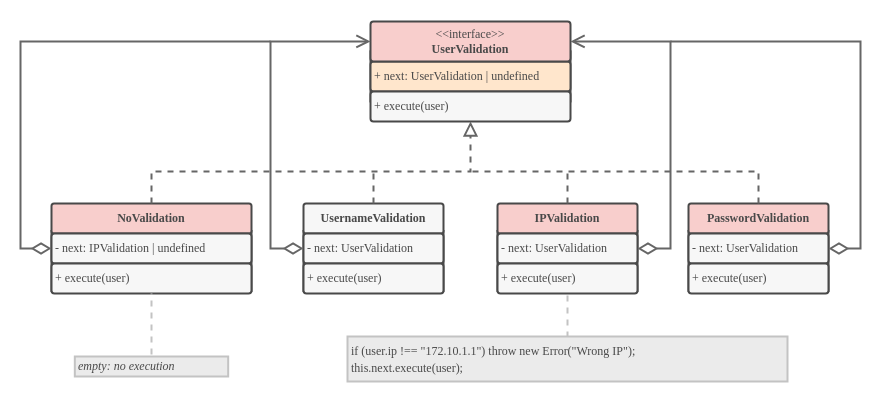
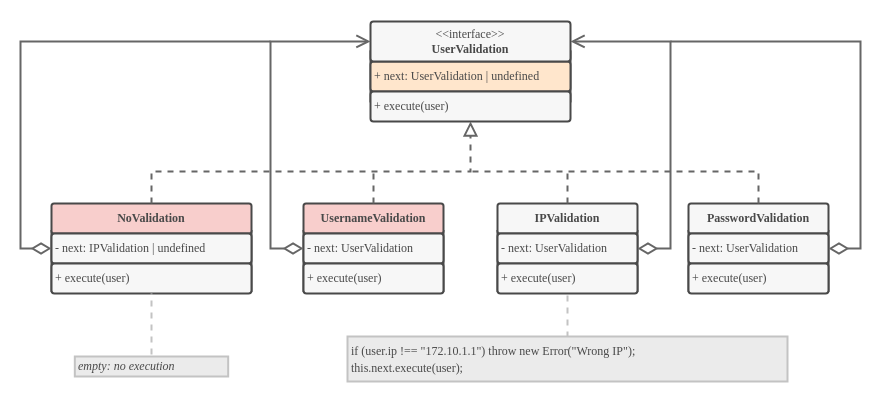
  <mxCell id="0" />
  <mxCell id="1" parent="0" />
  <mxCell id="2" value="" style="group" vertex="1" connectable="0" parent="1"><mxGeometry x="370" y="20.93" width="200" height="99.97" as="geometry" /></mxCell>
  <mxCell id="3" value="" style="whiteSpace=wrap;html=1;strokeColor=#494949;fillColor=#494949;container=0;strokeWidth=2;" vertex="1" parent="2"><mxGeometry y="29.93" width="200" height="50.07" as="geometry" /></mxCell>
  <mxCell id="4" value="&lt;font face=&quot;Nunito&quot; color=&quot;#494949&quot;&gt;+ next: UserValidation |&amp;nbsp;undefined&lt;/font&gt;" style="rounded=1;whiteSpace=wrap;html=1;arcSize=6;fillColor=#ffe6cc;strokeColor=#494949;align=left;spacingLeft=2;container=0;strokeWidth=2;absoluteArcSize=1;" vertex="1" parent="2"><mxGeometry y="39.97" width="200" height="30" as="geometry" /></mxCell>
- <mxCell id="5" value="&lt;font face=&quot;Nunito&quot; color=&quot;#494949&quot;&gt;&amp;lt;&amp;lt;interface&amp;gt;&amp;gt;&lt;br&gt;&lt;b&gt;UserValidation&lt;/b&gt;&lt;br&gt;&lt;/font&gt;" style="rounded=1;whiteSpace=wrap;html=1;arcSize=6;fillColor=#f8cecc;strokeColor=#494949;container=1;strokeWidth=2;absoluteArcSize=1;collapsible=0;" vertex="1" parent="2"><mxGeometry width="200" height="40" as="geometry" /></mxCell>
+ <mxCell id="5" value="&lt;font face=&quot;Nunito&quot; color=&quot;#494949&quot;&gt;&amp;lt;&amp;lt;interface&amp;gt;&amp;gt;&lt;br&gt;&lt;b&gt;UserValidation&lt;/b&gt;&lt;br&gt;&lt;/font&gt;" style="rounded=1;whiteSpace=wrap;html=1;arcSize=6;fillColor=#F7F7F7;strokeColor=#494949;container=1;strokeWidth=2;absoluteArcSize=1;collapsible=0;" vertex="1" parent="2"><mxGeometry width="200" height="40" as="geometry" /></mxCell>
  <mxCell id="6" value="&lt;font face=&quot;Nunito&quot;&gt;+ execute(user)&amp;nbsp;&lt;/font&gt;" style="rounded=1;whiteSpace=wrap;html=1;arcSize=6;fillColor=#F7F7F7;strokeColor=#494949;align=left;perimeterSpacing=0;spacingLeft=2;fontColor=#494949;strokeWidth=2;container=0;absoluteArcSize=1;" vertex="1" parent="2"><mxGeometry y="69.97" width="200" height="30" as="geometry" /></mxCell>
  <mxCell id="7" value="" style="group" vertex="1" connectable="0" parent="1"><mxGeometry x="51" y="203" width="200" height="90" as="geometry" /></mxCell>
  <mxCell id="8" value="" style="whiteSpace=wrap;html=1;fillColor=#494949;strokeColor=#494949;container=0;strokeWidth=2;" vertex="1" parent="7"><mxGeometry y="27.5" width="200" height="60" as="geometry" /></mxCell>
  <mxCell id="9" value="&lt;font face=&quot;Nunito&quot; color=&quot;#494949&quot;&gt;&lt;b&gt;NoValidation&lt;/b&gt;&lt;/font&gt;" style="rounded=1;whiteSpace=wrap;html=1;arcSize=5;fillColor=#f8cecc;strokeColor=#494949;strokeWidth=2;container=0;absoluteArcSize=1;" vertex="1" parent="7"><mxGeometry width="200" height="30" as="geometry" /></mxCell>
  <mxCell id="10" value="&lt;font face=&quot;Nunito&quot;&gt;- next: IPValidation | undefined&lt;/font&gt;" style="rounded=1;whiteSpace=wrap;html=1;arcSize=6;fillColor=#F7F7F7;strokeColor=#494949;align=left;perimeterSpacing=0;spacingLeft=2;fontColor=#494949;strokeWidth=2;container=0;absoluteArcSize=1;" vertex="1" parent="7"><mxGeometry y="30" width="200" height="30" as="geometry" /></mxCell>
  <mxCell id="11" value="&lt;font face=&quot;Nunito&quot; color=&quot;#494949&quot;&gt;+ execute(user)&lt;/font&gt;" style="rounded=1;whiteSpace=wrap;html=1;arcSize=6;fillColor=#F7F7F7;strokeColor=#494949;align=left;spacingLeft=2;container=0;strokeWidth=2;absoluteArcSize=1;" vertex="1" parent="7"><mxGeometry y="60" width="200" height="30" as="geometry" /></mxCell>
  <mxCell id="12" value="" style="group" vertex="1" connectable="0" parent="1"><mxGeometry x="303" y="203" width="140" height="90" as="geometry" /></mxCell>
  <mxCell id="13" value="" style="whiteSpace=wrap;html=1;fillColor=#494949;strokeColor=#494949;container=0;strokeWidth=2;" vertex="1" parent="12"><mxGeometry y="27.5" width="140" height="60" as="geometry" /></mxCell>
- <mxCell id="14" value="&lt;font face=&quot;Nunito&quot; color=&quot;#494949&quot;&gt;&lt;b&gt;UsernameValidation&lt;/b&gt;&lt;/font&gt;" style="rounded=1;whiteSpace=wrap;html=1;arcSize=5;fillColor=#F7F7F7;strokeColor=#494949;strokeWidth=2;container=0;absoluteArcSize=1;" vertex="1" parent="12"><mxGeometry width="140" height="30" as="geometry" /></mxCell>
+ <mxCell id="14" value="&lt;font face=&quot;Nunito&quot; color=&quot;#494949&quot;&gt;&lt;b&gt;UsernameValidation&lt;/b&gt;&lt;/font&gt;" style="rounded=1;whiteSpace=wrap;html=1;arcSize=5;fillColor=#f8cecc;strokeColor=#494949;strokeWidth=2;container=0;absoluteArcSize=1;" vertex="1" parent="12"><mxGeometry width="140" height="30" as="geometry" /></mxCell>
  <mxCell id="15" value="&lt;font face=&quot;Nunito&quot;&gt;- next: UserValidation&lt;/font&gt;" style="rounded=1;whiteSpace=wrap;html=1;arcSize=6;fillColor=#F7F7F7;strokeColor=#494949;align=left;perimeterSpacing=0;spacingLeft=2;fontColor=#494949;strokeWidth=2;container=0;absoluteArcSize=1;" vertex="1" parent="12"><mxGeometry y="30" width="140" height="30" as="geometry" /></mxCell>
  <mxCell id="16" value="&lt;font face=&quot;Nunito&quot; color=&quot;#494949&quot;&gt;+ execute(user)&lt;/font&gt;" style="rounded=1;whiteSpace=wrap;html=1;arcSize=6;fillColor=#F7F7F7;strokeColor=#494949;align=left;spacingLeft=2;container=0;strokeWidth=2;absoluteArcSize=1;" vertex="1" parent="12"><mxGeometry y="60" width="140" height="30" as="geometry" /></mxCell>
  <mxCell id="17" value="" style="group" vertex="1" connectable="0" parent="1"><mxGeometry x="688" y="203" width="140" height="90" as="geometry" /></mxCell>
  <mxCell id="18" value="" style="whiteSpace=wrap;html=1;fillColor=#494949;strokeColor=#494949;container=0;strokeWidth=2;" vertex="1" parent="17"><mxGeometry y="27.5" width="140" height="60" as="geometry" /></mxCell>
- <mxCell id="19" value="&lt;font face=&quot;Nunito&quot; color=&quot;#494949&quot;&gt;&lt;b&gt;PasswordValidation&lt;/b&gt;&lt;/font&gt;" style="rounded=1;whiteSpace=wrap;html=1;arcSize=5;fillColor=#f8cecc;strokeColor=#494949;strokeWidth=2;container=0;absoluteArcSize=1;" vertex="1" parent="17"><mxGeometry width="140" height="30" as="geometry" /></mxCell>
+ <mxCell id="19" value="&lt;font face=&quot;Nunito&quot; color=&quot;#494949&quot;&gt;&lt;b&gt;PasswordValidation&lt;/b&gt;&lt;/font&gt;" style="rounded=1;whiteSpace=wrap;html=1;arcSize=5;fillColor=#F7F7F7;strokeColor=#494949;strokeWidth=2;container=0;absoluteArcSize=1;" vertex="1" parent="17"><mxGeometry width="140" height="30" as="geometry" /></mxCell>
  <mxCell id="20" value="&lt;font face=&quot;Nunito&quot;&gt;- next: UserValidation&lt;/font&gt;" style="rounded=1;whiteSpace=wrap;html=1;arcSize=6;fillColor=#F7F7F7;strokeColor=#494949;align=left;perimeterSpacing=0;spacingLeft=2;fontColor=#494949;strokeWidth=2;container=0;absoluteArcSize=1;" vertex="1" parent="17"><mxGeometry y="30" width="140" height="30" as="geometry" /></mxCell>
  <mxCell id="21" value="&lt;font face=&quot;Nunito&quot; color=&quot;#494949&quot;&gt;+ execute(user)&lt;/font&gt;" style="rounded=1;whiteSpace=wrap;html=1;arcSize=6;fillColor=#F7F7F7;strokeColor=#494949;align=left;spacingLeft=2;container=0;strokeWidth=2;absoluteArcSize=1;" vertex="1" parent="17"><mxGeometry y="60" width="140" height="30" as="geometry" /></mxCell>
  <mxCell id="22" value="" style="group" vertex="1" connectable="0" parent="1"><mxGeometry x="497" y="203" width="140" height="90" as="geometry" /></mxCell>
  <mxCell id="23" value="" style="whiteSpace=wrap;html=1;fillColor=#494949;strokeColor=#494949;container=0;strokeWidth=2;" vertex="1" parent="22"><mxGeometry y="27.5" width="140" height="60" as="geometry" /></mxCell>
- <mxCell id="24" value="&lt;font face=&quot;Nunito&quot; color=&quot;#494949&quot;&gt;&lt;b&gt;IPValidation&lt;/b&gt;&lt;/font&gt;" style="rounded=1;whiteSpace=wrap;html=1;arcSize=5;fillColor=#f8cecc;strokeColor=#494949;strokeWidth=2;container=0;absoluteArcSize=1;" vertex="1" parent="22"><mxGeometry width="140" height="30" as="geometry" /></mxCell>
+ <mxCell id="24" value="&lt;font face=&quot;Nunito&quot; color=&quot;#494949&quot;&gt;&lt;b&gt;IPValidation&lt;/b&gt;&lt;/font&gt;" style="rounded=1;whiteSpace=wrap;html=1;arcSize=5;fillColor=#F7F7F7;strokeColor=#494949;strokeWidth=2;container=0;absoluteArcSize=1;" vertex="1" parent="22"><mxGeometry width="140" height="30" as="geometry" /></mxCell>
  <mxCell id="25" value="&lt;font face=&quot;Nunito&quot;&gt;- next: UserValidation&lt;/font&gt;" style="rounded=1;whiteSpace=wrap;html=1;arcSize=6;fillColor=#F7F7F7;strokeColor=#494949;align=left;perimeterSpacing=0;spacingLeft=2;fontColor=#494949;strokeWidth=2;container=0;absoluteArcSize=1;" vertex="1" parent="22"><mxGeometry y="30" width="140" height="30" as="geometry" /></mxCell>
  <mxCell id="26" value="&lt;font face=&quot;Nunito&quot; color=&quot;#494949&quot;&gt;+ execute(user)&lt;/font&gt;" style="rounded=1;whiteSpace=wrap;html=1;arcSize=6;fillColor=#F7F7F7;strokeColor=#494949;align=left;spacingLeft=2;container=0;strokeWidth=2;absoluteArcSize=1;" vertex="1" parent="22"><mxGeometry y="60" width="140" height="30" as="geometry" /></mxCell>
  <mxCell id="27" style="edgeStyle=orthogonalEdgeStyle;html=1;entryX=0.5;entryY=1;entryDx=0;entryDy=0;endArrow=block;rounded=0;strokeColor=#666666;fontSource=https%3A%2F%2Ffonts.googleapis.com%2Fcss%3Ffamily%3DNunito;targetPerimeterSpacing=0;dashed=1;endFill=0;strokeWidth=2;endSize=10;startSize=10;" edge="1" parent="1" source="9" target="6"><mxGeometry relative="1" as="geometry"><Array as="points"><mxPoint x="151" y="171" /><mxPoint x="470" y="171" /></Array></mxGeometry></mxCell>
  <mxCell id="28" style="edgeStyle=orthogonalEdgeStyle;html=1;endArrow=none;rounded=0;strokeColor=#666666;fontSource=https%3A%2F%2Ffonts.googleapis.com%2Fcss%3Ffamily%3DNunito;targetPerimeterSpacing=0;dashed=1;endFill=0;strokeWidth=2;endSize=10;startSize=10;" edge="1" parent="1" source="19"><mxGeometry relative="1" as="geometry"><mxPoint x="470" y="171" as="targetPoint" /><Array as="points"><mxPoint x="758" y="171" /><mxPoint x="470" y="171" /></Array></mxGeometry></mxCell>
  <mxCell id="29" style="edgeStyle=orthogonalEdgeStyle;html=1;endArrow=none;rounded=0;strokeColor=#666666;fontSource=https%3A%2F%2Ffonts.googleapis.com%2Fcss%3Ffamily%3DNunito;targetPerimeterSpacing=0;dashed=1;endFill=0;strokeWidth=2;endSize=10;startSize=10;" edge="1" parent="1" source="14"><mxGeometry relative="1" as="geometry"><mxPoint x="373" y="171" as="targetPoint" /></mxGeometry></mxCell>
  <mxCell id="30" style="edgeStyle=orthogonalEdgeStyle;html=1;endArrow=none;endFill=0;rounded=0;strokeColor=#666666;fontSource=https%3A%2F%2Ffonts.googleapis.com%2Fcss%3Ffamily%3DNunito;targetPerimeterSpacing=0;dashed=1;strokeWidth=2;endSize=10;startSize=10;" edge="1" parent="1" source="24"><mxGeometry relative="1" as="geometry"><mxPoint x="567" y="171" as="targetPoint" /></mxGeometry></mxCell>
  <mxCell id="31" style="edgeStyle=orthogonalEdgeStyle;html=1;entryX=0;entryY=0.5;entryDx=0;entryDy=0;endArrow=open;endFill=0;exitX=0;exitY=0.5;exitDx=0;exitDy=0;rounded=0;strokeColor=#666666;fontSource=https%3A%2F%2Ffonts.googleapis.com%2Fcss%3Ffamily%3DFira%2BCode%2BMedium;strokeWidth=2;startArrow=diamondThin;startFill=0;startSize=15;endSize=10;sourcePerimeterSpacing=1;targetPerimeterSpacing=1;" edge="1" parent="1" source="15" target="5"><mxGeometry relative="1" as="geometry"><Array as="points"><mxPoint x="270" y="248" /><mxPoint x="270" y="41" /></Array></mxGeometry></mxCell>
  <mxCell id="32" style="edgeStyle=orthogonalEdgeStyle;html=1;endArrow=none;endFill=0;exitX=0;exitY=0.5;exitDx=0;exitDy=0;rounded=0;strokeColor=#666666;fontSource=https%3A%2F%2Ffonts.googleapis.com%2Fcss%3Ffamily%3DFira%2BCode%2BMedium;strokeWidth=2;startArrow=diamondThin;startFill=0;startSize=15;endSize=10;sourcePerimeterSpacing=1;targetPerimeterSpacing=1;" edge="1" parent="1" source="10"><mxGeometry relative="1" as="geometry"><mxPoint x="270" y="41" as="targetPoint" /><Array as="points"><mxPoint x="20" y="248" /><mxPoint x="20" y="41" /></Array></mxGeometry></mxCell>
  <mxCell id="33" style="edgeStyle=orthogonalEdgeStyle;html=1;entryX=1;entryY=0.5;entryDx=0;entryDy=0;endArrow=open;endFill=0;exitX=1;exitY=0.5;exitDx=0;exitDy=0;rounded=0;strokeColor=#666666;fontSource=https%3A%2F%2Ffonts.googleapis.com%2Fcss%3Ffamily%3DFira%2BCode%2BMedium;strokeWidth=2;startArrow=diamondThin;startFill=0;startSize=15;endSize=10;sourcePerimeterSpacing=1;targetPerimeterSpacing=1;" edge="1" parent="1" source="25" target="5"><mxGeometry relative="1" as="geometry"><Array as="points"><mxPoint x="670" y="248" /><mxPoint x="670" y="41" /></Array></mxGeometry></mxCell>
  <mxCell id="34" style="edgeStyle=orthogonalEdgeStyle;html=1;endArrow=none;endFill=0;exitX=1;exitY=0.5;exitDx=0;exitDy=0;rounded=0;strokeColor=#666666;fontSource=https%3A%2F%2Ffonts.googleapis.com%2Fcss%3Ffamily%3DFira%2BCode%2BMedium;strokeWidth=2;startArrow=diamondThin;startFill=0;startSize=15;endSize=10;sourcePerimeterSpacing=1;targetPerimeterSpacing=1;" edge="1" parent="1" source="20"><mxGeometry relative="1" as="geometry"><mxPoint x="670" y="41" as="targetPoint" /><Array as="points"><mxPoint x="860" y="248" /><mxPoint x="860" y="41" /></Array></mxGeometry></mxCell>
  <mxCell id="35" style="edgeStyle=orthogonalEdgeStyle;html=1;entryX=0.5;entryY=1;entryDx=0;entryDy=0;endArrow=none;endFill=0;rounded=0;strokeColor=#C3C3C3;fontSource=https%3A%2F%2Ffonts.googleapis.com%2Fcss%3Ffamily%3DFira%2BCode%2BMedium;strokeWidth=2;startArrow=none;startFill=0;startSize=15;endSize=10;sourcePerimeterSpacing=2;targetPerimeterSpacing=1;dashed=1;" edge="1" parent="1" source="36" target="11"><mxGeometry relative="1" as="geometry" /></mxCell>
  <mxCell id="36" value="&lt;div style=&quot;line-height: 26px;&quot;&gt;&lt;div style=&quot;line-height: 26px;&quot;&gt;&lt;div style=&quot;line-height: 26px;&quot;&gt;&lt;div style=&quot;line-height: 147%;&quot;&gt;&lt;div style=&quot;line-height: 147%;&quot;&gt;&lt;font face=&quot;Fira Code Medium&quot;&gt;&lt;i&gt;empty: no execution&lt;/i&gt;&lt;/font&gt;&lt;/div&gt;&lt;/div&gt;&lt;/div&gt;&lt;/div&gt;&lt;/div&gt;" style="rounded=0;whiteSpace=wrap;html=1;fontColor=#494949;strokeColor=#C3C3C3;fillColor=#EBEBEB;align=left;verticalAlign=middle;spacingLeft=2;spacingRight=1;strokeWidth=2;" vertex="1" parent="1"><mxGeometry x="74.31" y="356" width="153.38" height="20" as="geometry" /></mxCell>
  <mxCell id="37" value="&lt;div style=&quot;line-height: 26px;&quot;&gt;&lt;div style=&quot;line-height: 26px;&quot;&gt;&lt;div style=&quot;line-height: 26px;&quot;&gt;&lt;div style=&quot;line-height: 147%;&quot;&gt;&lt;div style=&quot;line-height: 147%;&quot;&gt;&lt;div style=&quot;line-height: 137%;&quot;&gt;&lt;div style=&quot;line-height: 137%;&quot;&gt;&lt;font data-font-src=&quot;https://fonts.googleapis.com/css?family=Fira+Code+Medium&quot; face=&quot;Fira Code Medium&quot;&gt;if (user.ip !== &quot;172.10.1.1&quot;) throw new Error(&quot;Wrong IP&quot;);&lt;/font&gt;&lt;/div&gt;&lt;div style=&quot;line-height: 137%;&quot;&gt;&lt;font data-font-src=&quot;https://fonts.googleapis.com/css?family=Fira+Code+Medium&quot; face=&quot;Fira Code Medium&quot;&gt;this.next.execute(user);&lt;/font&gt;&lt;/div&gt;&lt;/div&gt;&lt;/div&gt;&lt;/div&gt;&lt;/div&gt;&lt;/div&gt;&lt;/div&gt;" style="rounded=0;whiteSpace=wrap;html=1;fontColor=#494949;strokeColor=#C3C3C3;fillColor=#EBEBEB;align=left;verticalAlign=middle;spacingLeft=2;spacingRight=1;strokeWidth=2;" vertex="1" parent="1"><mxGeometry x="347" y="336" width="440" height="45" as="geometry" /></mxCell>
  <mxCell id="38" style="edgeStyle=orthogonalEdgeStyle;html=1;entryX=0.5;entryY=0;entryDx=0;entryDy=0;endArrow=none;endFill=0;rounded=0;strokeColor=#C3C3C3;fontSource=https%3A%2F%2Ffonts.googleapis.com%2Fcss%3Ffamily%3DFira%2BCode%2BMedium;strokeWidth=2;startArrow=none;startFill=0;startSize=15;endSize=10;sourcePerimeterSpacing=2;targetPerimeterSpacing=1;dashed=1;" edge="1" parent="1" source="26" target="37"><mxGeometry relative="1" as="geometry" /></mxCell>
